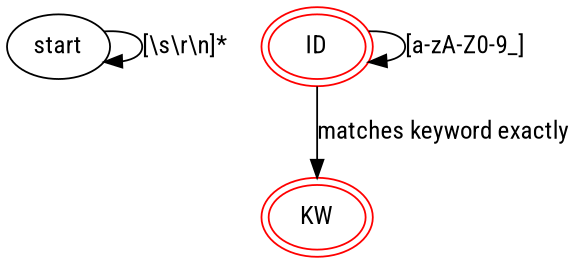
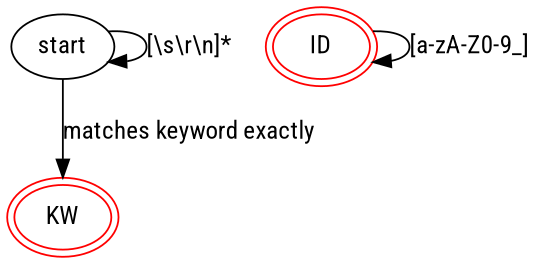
  digraph {
    fontname="Roboto Condensed"
    node [fontname="Roboto Condensed" color=red peripheries=2]
    edge [fontname="Roboto Condensed"]
    start [color="" peripheries=""]
    n2 [label=ID]
    KW
    start -> start [label="[\\s\\r\\n]*"]
    n2 -> n2 [label="[a-zA-Z0-9_]"]
-   n2 -> KW [label="matches keyword exactly"]
+   start -> KW [label="matches keyword exactly"]
  }
